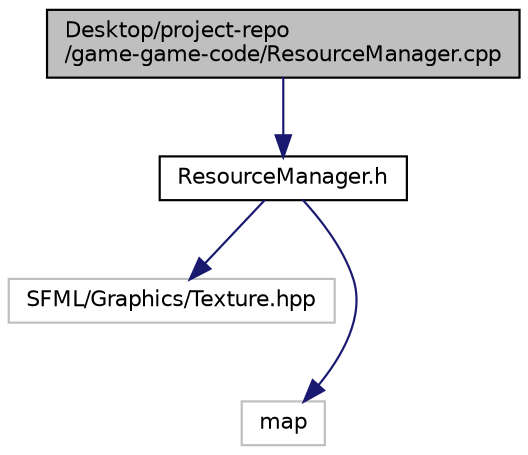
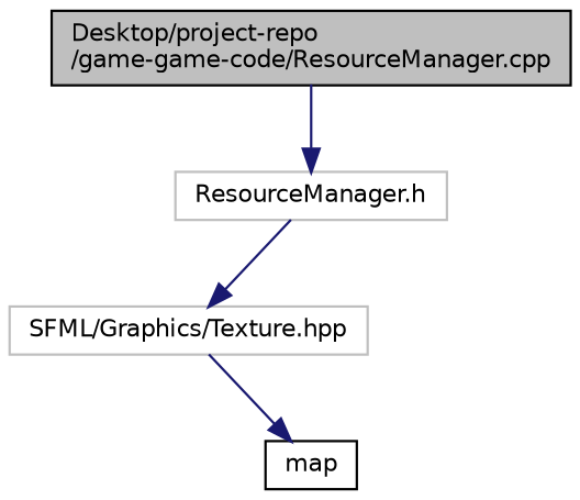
  digraph {
    node [color=black fillcolor=white fontname=Helvetica fontsize=10 shape=record style=filled]
    edge [color=midnightblue fontname=Helvetica fontsize=10 labelfontname=Helvetica labelfontsize=10 style=solid]
    n1 [fillcolor=grey75 fontcolor=black height=0.2 label="Desktop/project-repo\l/game-game-code/ResourceManager.cpp" width=0.4]
-   n2 [height=0.2 label="ResourceManager.h" width=0.4]
+   n2 [color=grey75 height=0.2 label="ResourceManager.h" width=0.4]
    n3 [color=grey75 height=0.2 label="SFML/Graphics/Texture.hpp" width=0.4]
-   n4 [color=grey75 height=0.2 label=map width=0.4]
+   n4 [height=0.2 label=map width=0.4]
    n1 -> n2
    n2 -> n3
-   n2 -> n4
+   n3 -> n4
  }
